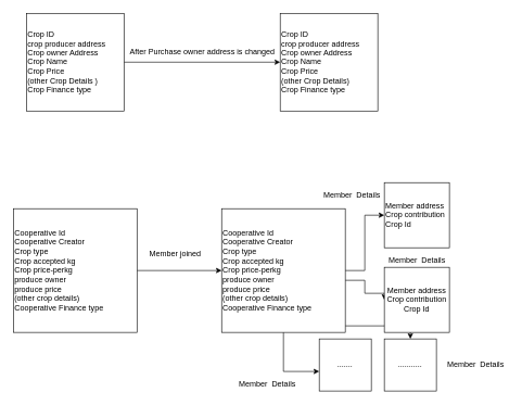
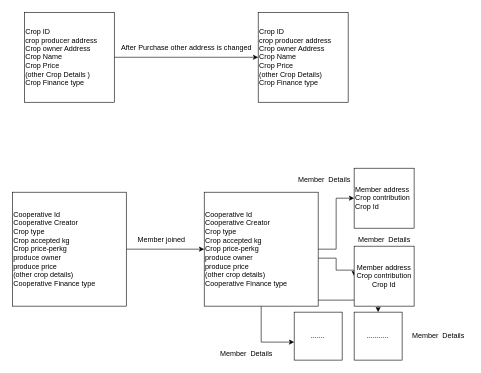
  <mxCell id="0" />
  <mxCell id="1" parent="0" />
  <mxCell id="2" value="" style="edgeStyle=orthogonalEdgeStyle;rounded=0;orthogonalLoop=1;jettySize=auto;html=1;" edge="1" parent="1" source="3" target="4"><mxGeometry relative="1" as="geometry" /></mxCell>
  <mxCell id="3" value="Crop ID&lt;br&gt;crop producer address&lt;br&gt;Crop owner Address&lt;br&gt;Crop Name&lt;br&gt;Crop Price&amp;nbsp;&lt;br&gt;(other Crop Details )&lt;br&gt;Crop Finance type" style="whiteSpace=wrap;html=1;aspect=fixed;align=left;" vertex="1" parent="1"><mxGeometry x="40" y="20" width="150" height="150" as="geometry" /></mxCell>
  <mxCell id="4" value="Crop ID&lt;br&gt;crop producer address&lt;br&gt;Crop owner Address&lt;br&gt;Crop Name&lt;br&gt;Crop Price&amp;nbsp;&lt;br&gt;(other Crop Details)&amp;nbsp;&lt;br&gt;Crop Finance type" style="whiteSpace=wrap;html=1;aspect=fixed;align=left;" vertex="1" parent="1"><mxGeometry x="430" y="20" width="150" height="150" as="geometry" /></mxCell>
- <mxCell id="5" value="After Purchase owner address is changed" style="text;html=1;align=center;verticalAlign=middle;resizable=0;points=[];autosize=1;" vertex="1" parent="1"><mxGeometry x="190" y="70" width="240" height="20" as="geometry" /></mxCell>
+ <mxCell id="5" value="After Purchase other address is changed" style="text;html=1;align=center;verticalAlign=middle;resizable=0;points=[];autosize=1;" vertex="1" parent="1"><mxGeometry x="190" y="70" width="240" height="20" as="geometry" /></mxCell>
  <mxCell id="6" value="" style="edgeStyle=orthogonalEdgeStyle;rounded=0;orthogonalLoop=1;jettySize=auto;html=1;" edge="1" parent="1" source="7" target="12"><mxGeometry relative="1" as="geometry" /></mxCell>
  <mxCell id="7" value="Cooperative Id&lt;br&gt;Cooperative Creator&lt;br&gt;Crop type&lt;br&gt;Crop accepted kg&lt;br&gt;Crop price-perkg&lt;br&gt;produce owner&lt;br&gt;produce price&lt;br&gt;(other crop details)&lt;br&gt;Cooperative Finance type" style="whiteSpace=wrap;html=1;aspect=fixed;align=left;" vertex="1" parent="1"><mxGeometry x="20" y="320" width="190" height="190" as="geometry" /></mxCell>
  <mxCell id="8" style="edgeStyle=orthogonalEdgeStyle;rounded=0;orthogonalLoop=1;jettySize=auto;html=1;entryX=0;entryY=0.5;entryDx=0;entryDy=0;" edge="1" parent="1" source="12" target="14"><mxGeometry relative="1" as="geometry" /></mxCell>
  <mxCell id="9" style="edgeStyle=orthogonalEdgeStyle;rounded=0;orthogonalLoop=1;jettySize=auto;html=1;entryX=0;entryY=0.5;entryDx=0;entryDy=0;" edge="1" parent="1" source="12" target="15"><mxGeometry relative="1" as="geometry"><Array as="points"><mxPoint x="560" y="430" /><mxPoint x="560" y="450" /></Array></mxGeometry></mxCell>
  <mxCell id="10" style="edgeStyle=orthogonalEdgeStyle;rounded=0;orthogonalLoop=1;jettySize=auto;html=1;" edge="1" parent="1" source="12" target="16"><mxGeometry relative="1" as="geometry"><Array as="points"><mxPoint x="630" y="500" /></Array></mxGeometry></mxCell>
  <mxCell id="11" style="edgeStyle=orthogonalEdgeStyle;rounded=0;orthogonalLoop=1;jettySize=auto;html=1;" edge="1" parent="1" source="12" target="17"><mxGeometry relative="1" as="geometry"><Array as="points"><mxPoint x="435" y="570" /></Array></mxGeometry></mxCell>
  <mxCell id="12" value="Cooperative Id&lt;br&gt;Cooperative Creator&lt;br&gt;Crop type&lt;br&gt;Crop accepted kg&lt;br&gt;Crop price-perkg&lt;br&gt;produce owner&lt;br&gt;produce price&lt;br&gt;(other crop details)&lt;br&gt;Cooperative Finance type" style="whiteSpace=wrap;html=1;aspect=fixed;align=left;" vertex="1" parent="1"><mxGeometry x="340" y="320" width="190" height="190" as="geometry" /></mxCell>
- <mxCell id="13" value="Member joined&amp;nbsp;" style="text;html=1;align=center;verticalAlign=middle;resizable=0;points=[];autosize=1;" vertex="1" parent="1"><mxGeometry x="220" y="380" width="100" height="20" as="geometry" /></mxCell>
+ <mxCell id="13" value="Member joined&amp;nbsp;" style="text;html=1;align=center;verticalAlign=middle;resizable=0;points=[];autosize=1;" vertex="1" parent="1"><mxGeometry x="220" y="390" width="100" height="20" as="geometry" /></mxCell>
  <mxCell id="14" value="Member address&lt;br&gt;Crop contribution&lt;br&gt;Crop Id" style="whiteSpace=wrap;html=1;aspect=fixed;align=left;" vertex="1" parent="1"><mxGeometry x="590" y="280" width="100" height="100" as="geometry" /></mxCell>
  <mxCell id="15" value="&lt;span style=&quot;text-align: left&quot;&gt;Member address&lt;/span&gt;&lt;br style=&quot;text-align: left&quot;&gt;&lt;span style=&quot;text-align: left&quot;&gt;Crop contribution&lt;/span&gt;&lt;br style=&quot;text-align: left&quot;&gt;&lt;span style=&quot;text-align: left&quot;&gt;Crop Id&lt;/span&gt;" style="whiteSpace=wrap;html=1;aspect=fixed;" vertex="1" parent="1"><mxGeometry x="590" y="410" width="100" height="100" as="geometry" /></mxCell>
  <mxCell id="16" value="..........." style="whiteSpace=wrap;html=1;aspect=fixed;" vertex="1" parent="1"><mxGeometry x="590" y="520" width="80" height="80" as="geometry" /></mxCell>
  <mxCell id="17" value="......." style="whiteSpace=wrap;html=1;aspect=fixed;" vertex="1" parent="1"><mxGeometry x="490" y="520" width="80" height="80" as="geometry" /></mxCell>
  <mxCell id="18" value="Member&amp;nbsp; Details" style="text;html=1;align=center;verticalAlign=middle;resizable=0;points=[];autosize=1;" vertex="1" parent="1"><mxGeometry x="680" y="550" width="100" height="20" as="geometry" /></mxCell>
  <mxCell id="19" value="Member&amp;nbsp; Details" style="text;html=1;align=center;verticalAlign=middle;resizable=0;points=[];autosize=1;" vertex="1" parent="1"><mxGeometry x="590" y="390" width="100" height="20" as="geometry" /></mxCell>
  <mxCell id="20" value="Member&amp;nbsp; Details" style="text;html=1;align=center;verticalAlign=middle;resizable=0;points=[];autosize=1;" vertex="1" parent="1"><mxGeometry x="360" y="580" width="100" height="20" as="geometry" /></mxCell>
  <mxCell id="21" value="Member&amp;nbsp; Details" style="text;html=1;align=center;verticalAlign=middle;resizable=0;points=[];autosize=1;" vertex="1" parent="1"><mxGeometry x="490" y="290" width="100" height="20" as="geometry" /></mxCell>
